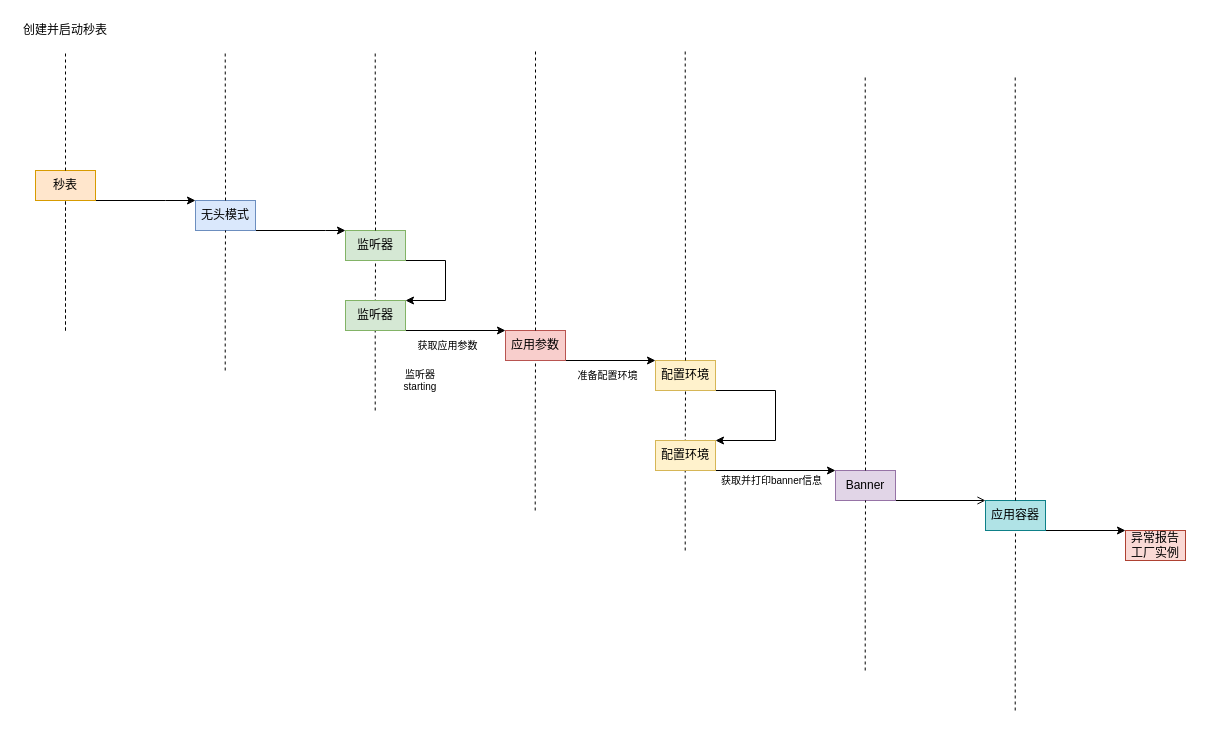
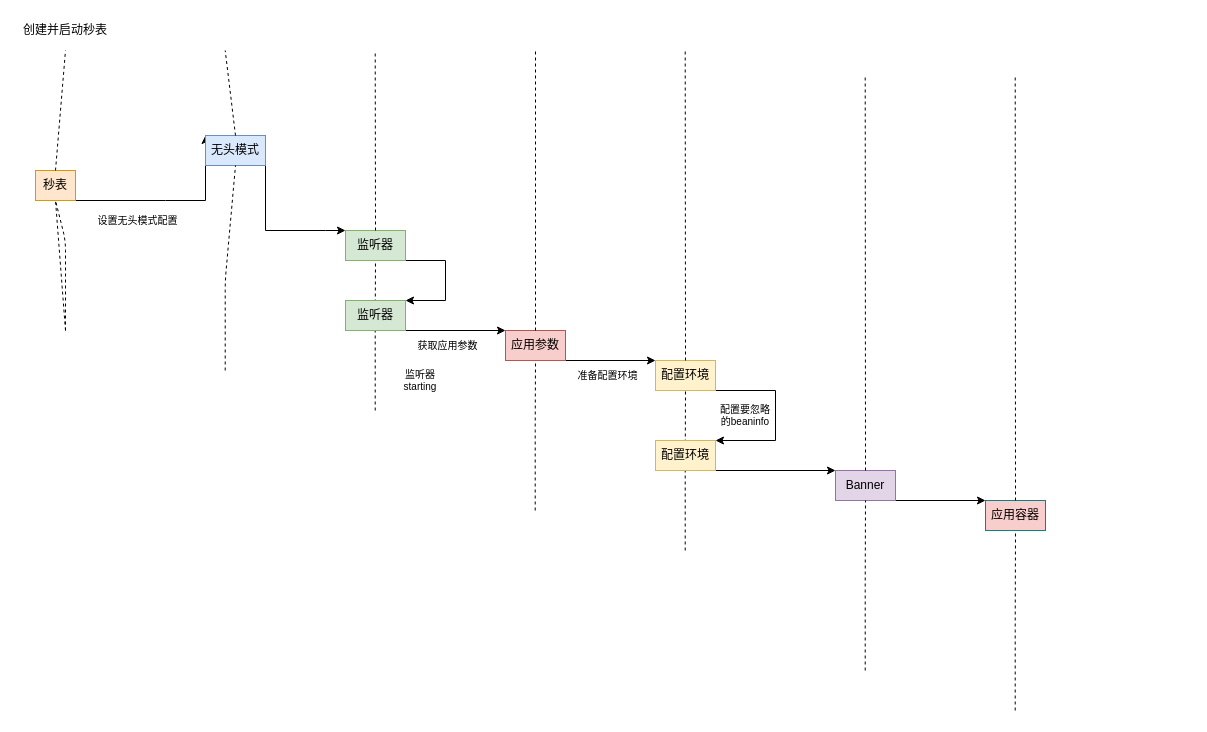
  <mxCell id="0" />
  <mxCell id="1" parent="0" />
  <mxCell id="2" style="edgeStyle=orthogonalEdgeStyle;rounded=0;orthogonalLoop=1;jettySize=auto;html=1;exitX=1;exitY=1;exitDx=0;exitDy=0;entryX=0;entryY=0;entryDx=0;entryDy=0;" edge="1" parent="1" source="3" target="7"><mxGeometry relative="1" as="geometry"><Array as="points"><mxPoint x="165" y="200" /><mxPoint x="165" y="200" /></Array></mxGeometry></mxCell>
- <mxCell id="3" value="秒表" style="rounded=0;whiteSpace=wrap;html=1;fillColor=#ffe6cc;strokeColor=#d79b00;" vertex="1" parent="1"><mxGeometry x="35" y="170" width="60" height="30" as="geometry" /></mxCell>
+ <mxCell id="3" value="秒表" style="rounded=0;whiteSpace=wrap;html=1;fillColor=#ffe6cc;strokeColor=#d79b00;" vertex="1" parent="1"><mxGeometry x="35" y="170" width="40" height="30" as="geometry" /></mxCell>
  <mxCell id="4" value="" style="endArrow=none;dashed=1;html=1;entryX=0.5;entryY=1;entryDx=0;entryDy=0;" edge="1" parent="1" target="3"><mxGeometry width="50" height="50" relative="1" as="geometry"><mxPoint x="65" y="330" as="sourcePoint" /><mxPoint x="55" y="260" as="targetPoint" /></mxGeometry></mxCell>
  <mxCell id="5" value="创建并启动秒表" style="text;html=1;strokeColor=none;fillColor=none;align=center;verticalAlign=middle;whiteSpace=wrap;rounded=0;" vertex="1" parent="1"><mxGeometry x="20" y="20" width="90" height="20" as="geometry" /></mxCell>
  <mxCell id="6" style="edgeStyle=orthogonalEdgeStyle;rounded=0;orthogonalLoop=1;jettySize=auto;html=1;exitX=1;exitY=1;exitDx=0;exitDy=0;entryX=0;entryY=0;entryDx=0;entryDy=0;" edge="1" parent="1" source="7" target="13"><mxGeometry relative="1" as="geometry"><Array as="points"><mxPoint x="325" y="230" /><mxPoint x="325" y="230" /></Array></mxGeometry></mxCell>
- <mxCell id="7" value="无头模式" style="rounded=0;whiteSpace=wrap;html=1;fillColor=#dae8fc;strokeColor=#6c8ebf;" vertex="1" parent="1"><mxGeometry x="195" y="200" width="60" height="30" as="geometry" /></mxCell>
+ <mxCell id="7" value="无头模式" style="rounded=0;whiteSpace=wrap;html=1;fillColor=#dae8fc;strokeColor=#6c8ebf;" vertex="1" parent="1"><mxGeometry x="205" y="135" width="60" height="30" as="geometry" /></mxCell>
  <mxCell id="8" value="" style="endArrow=none;dashed=1;html=1;entryX=0.5;entryY=1;entryDx=0;entryDy=0;" edge="1" parent="1" target="3"><mxGeometry width="50" height="50" relative="1" as="geometry"><mxPoint x="65" y="330" as="sourcePoint" /><mxPoint x="65" y="200" as="targetPoint" /><Array as="points"><mxPoint x="65" y="240" /></Array></mxGeometry></mxCell>
+ <mxCell id="9" value="设置无头模式配置" style="text;html=1;strokeColor=none;fillColor=none;align=center;verticalAlign=middle;whiteSpace=wrap;rounded=0;fontSize=10;" vertex="1" parent="1"><mxGeometry x="85" y="210" width="105" height="20" as="geometry" /></mxCell>
  <mxCell id="10" value="" style="endArrow=none;dashed=1;html=1;exitX=0.5;exitY=0;exitDx=0;exitDy=0;" edge="1" parent="1" source="3"><mxGeometry width="50" height="50" relative="1" as="geometry"><mxPoint x="65" y="150" as="sourcePoint" /><mxPoint x="65" y="50" as="targetPoint" /></mxGeometry></mxCell>
  <mxCell id="11" value="" style="endArrow=none;dashed=1;html=1;exitX=0.5;exitY=0;exitDx=0;exitDy=0;" edge="1" parent="1" source="7"><mxGeometry width="50" height="50" relative="1" as="geometry"><mxPoint x="224.71" y="170" as="sourcePoint" /><mxPoint x="224.71" y="50" as="targetPoint" /></mxGeometry></mxCell>
  <mxCell id="12" style="rounded=0;orthogonalLoop=1;jettySize=auto;html=1;exitX=1;exitY=1;exitDx=0;exitDy=0;entryX=1;entryY=0;entryDx=0;entryDy=0;edgeStyle=orthogonalEdgeStyle;" edge="1" parent="1" source="13" target="22"><mxGeometry relative="1" as="geometry"><Array as="points"><mxPoint x="445" y="260" /><mxPoint x="445" y="300" /></Array></mxGeometry></mxCell>
  <mxCell id="13" value="监听器" style="rounded=0;whiteSpace=wrap;html=1;fillColor=#d5e8d4;strokeColor=#82b366;" vertex="1" parent="1"><mxGeometry x="345" y="230" width="60" height="30" as="geometry" /></mxCell>
  <mxCell id="14" value="" style="endArrow=none;dashed=1;html=1;exitX=0.5;exitY=0;exitDx=0;exitDy=0;" edge="1" parent="1" source="13"><mxGeometry width="50" height="50" relative="1" as="geometry"><mxPoint x="375" y="200" as="sourcePoint" /><mxPoint x="374.71" y="50" as="targetPoint" /></mxGeometry></mxCell>
  <mxCell id="15" value="" style="endArrow=none;dashed=1;html=1;entryX=0.5;entryY=1;entryDx=0;entryDy=0;" edge="1" parent="1" target="7"><mxGeometry width="50" height="50" relative="1" as="geometry"><mxPoint x="224.71" y="370" as="sourcePoint" /><mxPoint x="224.71" y="240" as="targetPoint" /><Array as="points"><mxPoint x="224.71" y="280" /></Array></mxGeometry></mxCell>
  <mxCell id="16" value="" style="endArrow=none;dashed=1;html=1;entryX=0.5;entryY=1;entryDx=0;entryDy=0;" edge="1" parent="1" target="13"><mxGeometry width="50" height="50" relative="1" as="geometry"><mxPoint x="374.71" y="410" as="sourcePoint" /><mxPoint x="375" y="270" as="targetPoint" /><Array as="points"><mxPoint x="374.71" y="320" /></Array></mxGeometry></mxCell>
  <mxCell id="17" style="edgeStyle=none;rounded=0;orthogonalLoop=1;jettySize=auto;html=1;exitX=1;exitY=1;exitDx=0;exitDy=0;entryX=0;entryY=0;entryDx=0;entryDy=0;fontSize=10;" edge="1" parent="1" source="18" target="26"><mxGeometry relative="1" as="geometry" /></mxCell>
  <mxCell id="18" value="应用参数" style="rounded=0;whiteSpace=wrap;html=1;fillColor=#f8cecc;strokeColor=#b85450;" vertex="1" parent="1"><mxGeometry x="505" y="330" width="60" height="30" as="geometry" /></mxCell>
  <mxCell id="19" value="" style="endArrow=none;dashed=1;html=1;exitX=0.5;exitY=0;exitDx=0;exitDy=0;" edge="1" parent="1" source="18"><mxGeometry width="50" height="50" relative="1" as="geometry"><mxPoint x="505" y="230" as="sourcePoint" /><mxPoint x="535" y="50" as="targetPoint" /></mxGeometry></mxCell>
  <mxCell id="20" value="获取应用参数" style="text;html=1;strokeColor=none;fillColor=none;align=center;verticalAlign=middle;whiteSpace=wrap;rounded=0;fontSize=10;" vertex="1" parent="1"><mxGeometry x="405" y="335" width="85" height="20" as="geometry" /></mxCell>
  <mxCell id="21" style="rounded=0;orthogonalLoop=1;jettySize=auto;html=1;exitX=1;exitY=1;exitDx=0;exitDy=0;entryX=0;entryY=0;entryDx=0;entryDy=0;" edge="1" parent="1" source="22" target="18"><mxGeometry relative="1" as="geometry" /></mxCell>
  <mxCell id="22" value="监听器" style="rounded=0;whiteSpace=wrap;html=1;fillColor=#d5e8d4;strokeColor=#82b366;" vertex="1" parent="1"><mxGeometry x="345" y="300" width="60" height="30" as="geometry" /></mxCell>
  <mxCell id="23" value="监听器&lt;br style=&quot;font-size: 10px;&quot;&gt;starting" style="text;html=1;strokeColor=none;fillColor=none;align=center;verticalAlign=middle;whiteSpace=wrap;rounded=0;fontSize=10;" vertex="1" parent="1"><mxGeometry x="395" y="370" width="50" height="20" as="geometry" /></mxCell>
  <mxCell id="24" value="" style="endArrow=none;dashed=1;html=1;entryX=0.5;entryY=1;entryDx=0;entryDy=0;" edge="1" parent="1" target="18"><mxGeometry width="50" height="50" relative="1" as="geometry"><mxPoint x="534.71" y="510" as="sourcePoint" /><mxPoint x="535" y="370" as="targetPoint" /><Array as="points"><mxPoint x="534.71" y="420" /></Array></mxGeometry></mxCell>
  <mxCell id="25" style="edgeStyle=orthogonalEdgeStyle;rounded=0;orthogonalLoop=1;jettySize=auto;html=1;exitX=1;exitY=1;exitDx=0;exitDy=0;entryX=1;entryY=0;entryDx=0;entryDy=0;fontSize=10;" edge="1" parent="1" source="26" target="31"><mxGeometry relative="1" as="geometry"><Array as="points"><mxPoint x="775" y="390" /><mxPoint x="775" y="440" /></Array></mxGeometry></mxCell>
  <mxCell id="26" value="配置环境" style="rounded=0;whiteSpace=wrap;html=1;fillColor=#fff2cc;strokeColor=#d6b656;" vertex="1" parent="1"><mxGeometry x="655" y="360" width="60" height="30" as="geometry" /></mxCell>
  <mxCell id="27" value="" style="endArrow=none;dashed=1;html=1;exitX=0.5;exitY=0;exitDx=0;exitDy=0;" edge="1" parent="1" source="26"><mxGeometry width="50" height="50" relative="1" as="geometry"><mxPoint x="684.71" y="330" as="sourcePoint" /><mxPoint x="684.71" y="50" as="targetPoint" /></mxGeometry></mxCell>
  <mxCell id="28" value="准备配置环境" style="text;html=1;strokeColor=none;fillColor=none;align=center;verticalAlign=middle;whiteSpace=wrap;rounded=0;fontSize=10;" vertex="1" parent="1"><mxGeometry x="565" y="365" width="85" height="20" as="geometry" /></mxCell>
  <mxCell id="29" value="" style="endArrow=none;dashed=1;html=1;entryX=0.5;entryY=1;entryDx=0;entryDy=0;" edge="1" parent="1" target="26"><mxGeometry width="50" height="50" relative="1" as="geometry"><mxPoint x="684.71" y="550" as="sourcePoint" /><mxPoint x="685" y="400" as="targetPoint" /><Array as="points"><mxPoint x="684.71" y="460" /></Array></mxGeometry></mxCell>
  <mxCell id="30" style="rounded=0;orthogonalLoop=1;jettySize=auto;html=1;exitX=1;exitY=1;exitDx=0;exitDy=0;entryX=0;entryY=0;entryDx=0;entryDy=0;fontSize=10;" edge="1" parent="1" source="31" target="34"><mxGeometry relative="1" as="geometry" /></mxCell>
  <mxCell id="31" value="配置环境" style="rounded=0;whiteSpace=wrap;html=1;fillColor=#fff2cc;strokeColor=#d6b656;" vertex="1" parent="1"><mxGeometry x="655" y="440" width="60" height="30" as="geometry" /></mxCell>
- <mxCell id="33" style="edgeStyle=none;rounded=0;orthogonalLoop=1;jettySize=auto;html=1;exitX=1;exitY=1;exitDx=0;exitDy=0;entryX=0;entryY=0;entryDx=0;entryDy=0;fontSize=10;endArrow=open;" edge="1" parent="1" source="34" target="39"><mxGeometry relative="1" as="geometry" /></mxCell>
+ <mxCell id="32" value="配置要忽略的beaninfo" style="text;html=1;strokeColor=none;fillColor=none;align=center;verticalAlign=middle;whiteSpace=wrap;rounded=0;fontSize=10;" vertex="1" parent="1"><mxGeometry x="715" y="400" width="60" height="30" as="geometry" /></mxCell>
+ <mxCell id="33" style="edgeStyle=none;rounded=0;orthogonalLoop=1;jettySize=auto;html=1;exitX=1;exitY=1;exitDx=0;exitDy=0;entryX=0;entryY=0;entryDx=0;entryDy=0;fontSize=10;" edge="1" parent="1" source="34" target="39"><mxGeometry relative="1" as="geometry" /></mxCell>
  <mxCell id="34" value="Banner" style="rounded=0;whiteSpace=wrap;html=1;fillColor=#e1d5e7;strokeColor=#9673a6;" vertex="1" parent="1"><mxGeometry x="835" y="470" width="60" height="30" as="geometry" /></mxCell>
- <mxCell id="35" value="获取并打印banner信息" style="text;html=1;strokeColor=none;fillColor=none;align=center;verticalAlign=middle;whiteSpace=wrap;rounded=0;fontSize=10;" vertex="1" parent="1"><mxGeometry x="715" y="470" width="113" height="20" as="geometry" /></mxCell>
  <mxCell id="36" value="" style="endArrow=none;dashed=1;html=1;exitX=0.5;exitY=0;exitDx=0;exitDy=0;" edge="1" parent="1" source="34"><mxGeometry width="50" height="50" relative="1" as="geometry"><mxPoint x="865" y="385" as="sourcePoint" /><mxPoint x="864.71" y="75" as="targetPoint" /></mxGeometry></mxCell>
  <mxCell id="37" value="" style="endArrow=none;dashed=1;html=1;entryX=0.5;entryY=1;entryDx=0;entryDy=0;" edge="1" parent="1" target="34"><mxGeometry width="50" height="50" relative="1" as="geometry"><mxPoint x="864.71" y="670" as="sourcePoint" /><mxPoint x="865" y="510" as="targetPoint" /><Array as="points"><mxPoint x="864.71" y="580" /></Array></mxGeometry></mxCell>
- <mxCell id="38" style="edgeStyle=none;rounded=0;orthogonalLoop=1;jettySize=auto;html=1;exitX=1;exitY=1;exitDx=0;exitDy=0;entryX=0;entryY=0;entryDx=0;entryDy=0;fontSize=10;" edge="1" parent="1" source="39" target="42"><mxGeometry relative="1" as="geometry" /></mxCell>
- <mxCell id="39" value="应用容器" style="rounded=0;whiteSpace=wrap;html=1;fillColor=#b0e3e6;strokeColor=#0e8088;" vertex="1" parent="1"><mxGeometry x="985" y="500" width="60" height="30" as="geometry" /></mxCell>
+ <mxCell id="39" value="应用容器" style="rounded=0;whiteSpace=wrap;html=1;fillColor=#f8cecc;strokeColor=#0e8088;" vertex="1" parent="1"><mxGeometry x="985" y="500" width="60" height="30" as="geometry" /></mxCell>
  <mxCell id="40" value="" style="endArrow=none;dashed=1;html=1;entryX=0.5;entryY=1;entryDx=0;entryDy=0;" edge="1" parent="1" target="39"><mxGeometry width="50" height="50" relative="1" as="geometry"><mxPoint x="1014.71" y="710" as="sourcePoint" /><mxPoint x="1015" y="540" as="targetPoint" /><Array as="points"><mxPoint x="1014.71" y="620" /></Array></mxGeometry></mxCell>
  <mxCell id="41" value="" style="endArrow=none;dashed=1;html=1;exitX=0.5;exitY=0;exitDx=0;exitDy=0;" edge="1" parent="1" source="39"><mxGeometry width="50" height="50" relative="1" as="geometry"><mxPoint x="1015" y="470" as="sourcePoint" /><mxPoint x="1014.71" y="75" as="targetPoint" /></mxGeometry></mxCell>
- <mxCell id="42" value="异常报告工厂实例" style="rounded=0;whiteSpace=wrap;html=1;fillColor=#fad9d5;strokeColor=#ae4132;" vertex="1" parent="1"><mxGeometry x="1125" y="530" width="60" height="30" as="geometry" /></mxCell>
